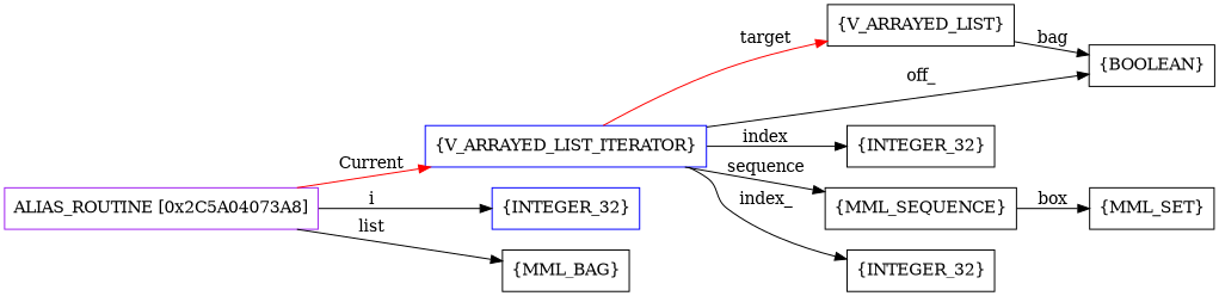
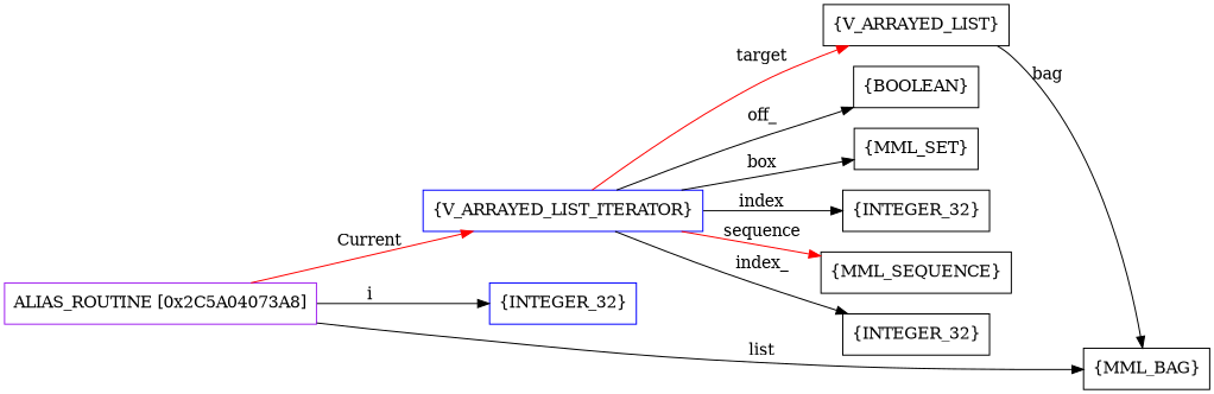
  digraph {
    rankdir=LR
    node [shape=box]
    n1 [color=purple label=<ALIAS_ROUTINE [0x2C5A04073A8]>]
    n2 [color=blue label=<{V_ARRAYED_LIST_ITERATOR}>]
    n3 [color=blue label=<{INTEGER_32}>]
    n4 [label=<{MML_BAG}>]
    n5 [label=<{V_ARRAYED_LIST}>]
    n6 [label=<{BOOLEAN}>]
    n7 [label=<{MML_SET}>]
    n8 [label=<{INTEGER_32}>]
    n9 [label=<{MML_SEQUENCE}>]
    n10 [label=<{INTEGER_32}>]
    n1 -> n2 [color=red label=<Current>]
    n1 -> n3 [label=<i>]
    n1 -> n4 [label=<list>]
    n2 -> n5 [color=red label=<target>]
    n2 -> n6 [label=<off_>]
-   n9 -> n7 [label=box]
+   n2 -> n7 [label=box]
    n2 -> n8 [label=<index>]
-   n2 -> n9 [label=<sequence>]
+   n2 -> n9 [label=<sequence> color=red]
    n2 -> n10 [label=<index_>]
-   n5 -> n6 [label=<bag>]
+   n5 -> n4 [label=<bag>]
  }
